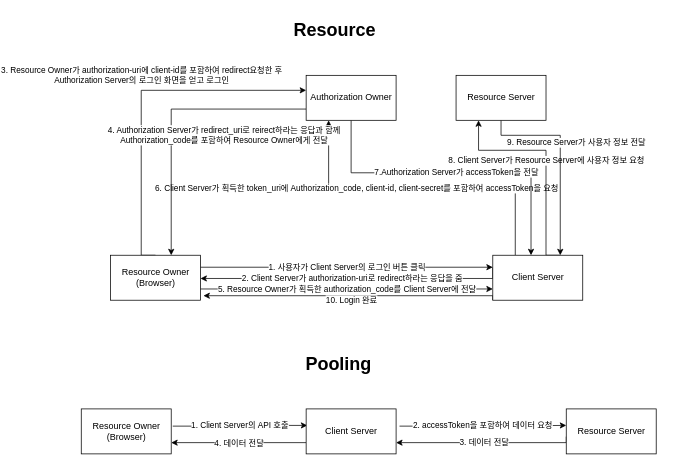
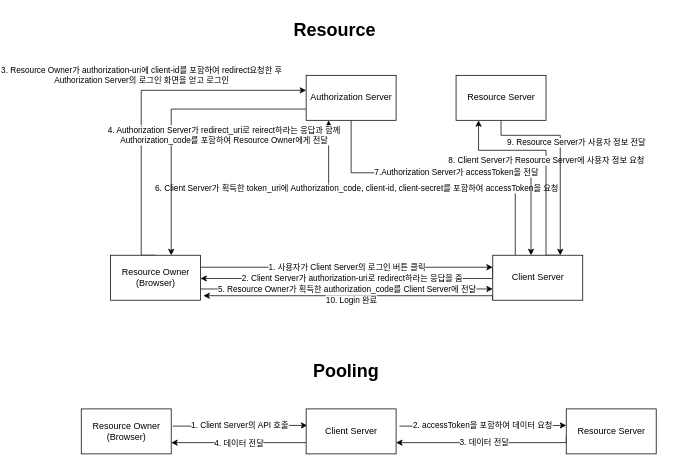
  <mxCell id="0" />
  <mxCell id="1" parent="0" />
  <mxCell id="2" value="2. Client Server가 authorization-uri로 redirect하라는 응답을 줌" style="edgeStyle=orthogonalEdgeStyle;rounded=0;orthogonalLoop=1;jettySize=auto;html=1;exitX=0;exitY=0.5;exitDx=0;exitDy=0;entryX=1;entryY=0.75;entryDx=0;entryDy=0;" edge="1" parent="1"><mxGeometry relative="1" as="geometry"><mxPoint x="569.5" y="356" as="sourcePoint" /><mxPoint x="179.5" y="371" as="targetPoint" /><Array as="points"><mxPoint x="569.5" y="371" /></Array></mxGeometry></mxCell>
  <mxCell id="3" style="edgeStyle=orthogonalEdgeStyle;rounded=0;orthogonalLoop=1;jettySize=auto;html=1;exitX=0.25;exitY=0;exitDx=0;exitDy=0;entryX=0.25;entryY=1;entryDx=0;entryDy=0;" edge="1" parent="1" source="7" target="14"><mxGeometry relative="1" as="geometry" /></mxCell>
  <mxCell id="4" value="6. Client Server가 획득한 token_uri에 Authorization_code, client-id, client-secret를 포함하여 accessToken을 요청" style="edgeLabel;html=1;align=center;verticalAlign=middle;resizable=0;points=[];" vertex="1" connectable="0" parent="3"><mxGeometry x="0.408" relative="1" as="geometry"><mxPoint as="offset" /></mxGeometry></mxCell>
  <mxCell id="5" value="8. Client Server가 Resource Server에 사용자 정보 요청" style="edgeStyle=orthogonalEdgeStyle;rounded=0;orthogonalLoop=1;jettySize=auto;html=1;exitX=0.75;exitY=0;exitDx=0;exitDy=0;entryX=0.25;entryY=1;entryDx=0;entryDy=0;" edge="1" parent="1" source="7" target="16"><mxGeometry relative="1" as="geometry"><Array as="points"><mxPoint x="640.5" y="340" /><mxPoint x="640.5" y="200" /><mxPoint x="550.5" y="200" /></Array></mxGeometry></mxCell>
  <mxCell id="6" value="10. Login 완료" style="edgeStyle=orthogonalEdgeStyle;rounded=0;orthogonalLoop=1;jettySize=auto;html=1;exitX=0;exitY=1;exitDx=0;exitDy=0;entryX=1.033;entryY=0.9;entryDx=0;entryDy=0;entryPerimeter=0;" edge="1" parent="1" source="7" target="11"><mxGeometry x="-0.005" y="6" relative="1" as="geometry"><Array as="points"><mxPoint x="569.5" y="394" /></Array><mxPoint as="offset" /></mxGeometry></mxCell>
  <mxCell id="7" value="Client Server" style="rounded=0;whiteSpace=wrap;html=1;" vertex="1" parent="1"><mxGeometry x="569.5" y="340" width="120" height="60" as="geometry" /></mxCell>
  <mxCell id="8" value="1. 사용자가 Client Server의 로그인 버튼 클릭" style="edgeStyle=orthogonalEdgeStyle;rounded=0;orthogonalLoop=1;jettySize=auto;html=1;exitX=1;exitY=0.5;exitDx=0;exitDy=0;" edge="1" parent="1"><mxGeometry relative="1" as="geometry"><mxPoint x="179.5" y="356" as="sourcePoint" /><mxPoint x="569.5" y="356" as="targetPoint" /></mxGeometry></mxCell>
  <mxCell id="9" value="3. Resource Owner가 authorization-uri에 client-id를 포함하여 redirect요청한 후&lt;br&gt;Authorization Server의 로그인 화면을 얻고 로그인" style="edgeStyle=orthogonalEdgeStyle;rounded=0;orthogonalLoop=1;jettySize=auto;html=1;exitX=0.5;exitY=0;exitDx=0;exitDy=0;" edge="1" parent="1" source="11"><mxGeometry x="0.041" y="20" relative="1" as="geometry"><mxPoint x="320.5" y="120" as="targetPoint" /><Array as="points"><mxPoint x="100.5" y="340" /><mxPoint x="100.5" y="120" /></Array><mxPoint as="offset" /></mxGeometry></mxCell>
  <mxCell id="10" value="5. Resource Owner가 획득한 authorization_code를 Client Server에 전달" style="edgeStyle=orthogonalEdgeStyle;rounded=0;orthogonalLoop=1;jettySize=auto;html=1;exitX=1;exitY=0.75;exitDx=0;exitDy=0;entryX=0;entryY=0.75;entryDx=0;entryDy=0;" edge="1" parent="1" source="11" target="7"><mxGeometry relative="1" as="geometry" /></mxCell>
  <mxCell id="11" value="Resource Owner&lt;br&gt;(Browser)" style="rounded=0;whiteSpace=wrap;html=1;" vertex="1" parent="1"><mxGeometry x="59.5" y="340" width="120" height="60" as="geometry" /></mxCell>
  <mxCell id="12" value="4. Authorization Server가 redirect_uri로 reirect하라는 응답과 함께&lt;br&gt;Authorization_code를 포함하여 Resource Owner에게 전달" style="edgeStyle=orthogonalEdgeStyle;rounded=0;orthogonalLoop=1;jettySize=auto;html=1;exitX=0;exitY=0.75;exitDx=0;exitDy=0;" edge="1" parent="1" source="14" target="11"><mxGeometry x="-0.413" y="35" relative="1" as="geometry"><Array as="points"><mxPoint x="140.5" y="145" /></Array><mxPoint as="offset" /></mxGeometry></mxCell>
  <mxCell id="13" value="7.Authorization Server가 accessToken을 전달" style="edgeStyle=orthogonalEdgeStyle;rounded=0;orthogonalLoop=1;jettySize=auto;html=1;exitX=0.5;exitY=1;exitDx=0;exitDy=0;" edge="1" parent="1" source="14" target="7"><mxGeometry relative="1" as="geometry"><Array as="points"><mxPoint x="380.5" y="230" /><mxPoint x="620.5" y="230" /></Array></mxGeometry></mxCell>
- <mxCell id="14" value="Authorization Owner" style="rounded=0;whiteSpace=wrap;html=1;" vertex="1" parent="1"><mxGeometry x="320.5" y="100" width="120" height="60" as="geometry" /></mxCell>
+ <mxCell id="14" value="Authorization Server" style="rounded=0;whiteSpace=wrap;html=1;" vertex="1" parent="1"><mxGeometry x="320.5" y="100" width="120" height="60" as="geometry" /></mxCell>
  <mxCell id="15" value="9. Resource Server가 사용자 정보 전달" style="edgeStyle=orthogonalEdgeStyle;rounded=0;orthogonalLoop=1;jettySize=auto;html=1;exitX=0.5;exitY=1;exitDx=0;exitDy=0;entryX=0.75;entryY=0;entryDx=0;entryDy=0;" edge="1" parent="1" source="16" target="7"><mxGeometry x="-0.158" y="21" relative="1" as="geometry"><Array as="points"><mxPoint x="580.5" y="180" /><mxPoint x="659.5" y="180" /></Array><mxPoint as="offset" /></mxGeometry></mxCell>
  <mxCell id="16" value="Resource Server" style="rounded=0;whiteSpace=wrap;html=1;" vertex="1" parent="1"><mxGeometry x="520.5" y="100" width="120" height="60" as="geometry" /></mxCell>
  <mxCell id="17" value="&lt;h1&gt;Resource Login&lt;/h1&gt;" style="text;html=1;strokeColor=none;fillColor=none;spacing=5;spacingTop=-20;whiteSpace=wrap;overflow=hidden;rounded=0;" vertex="1" parent="1"><mxGeometry x="298.5" y="20" width="151" height="40" as="geometry" /></mxCell>
  <mxCell id="18" value="1. Client Server의 API 호출" style="edgeStyle=orthogonalEdgeStyle;rounded=0;orthogonalLoop=1;jettySize=auto;html=1;exitX=1.017;exitY=0.383;exitDx=0;exitDy=0;exitPerimeter=0;entryX=0.013;entryY=0.367;entryDx=0;entryDy=0;entryPerimeter=0;" edge="1" parent="1" source="19" target="22"><mxGeometry relative="1" as="geometry"><mxPoint x="140" y="568" as="sourcePoint" /><mxPoint x="314" y="568" as="targetPoint" /></mxGeometry></mxCell>
  <mxCell id="19" value="Resource Owner&lt;br&gt;(Browser)" style="rounded=0;whiteSpace=wrap;html=1;" vertex="1" parent="1"><mxGeometry x="20.5" y="545" width="120" height="60" as="geometry" /></mxCell>
  <mxCell id="20" value="2. accessToken을 포함하여 데이터 요청" style="edgeStyle=orthogonalEdgeStyle;rounded=0;orthogonalLoop=1;jettySize=auto;html=1;exitX=1.038;exitY=0.383;exitDx=0;exitDy=0;exitPerimeter=0;" edge="1" parent="1" source="22"><mxGeometry relative="1" as="geometry"><mxPoint x="374.5" y="567" as="sourcePoint" /><mxPoint x="667.5" y="567" as="targetPoint" /></mxGeometry></mxCell>
  <mxCell id="21" value="4. 데이터 전달" style="edgeStyle=orthogonalEdgeStyle;rounded=0;orthogonalLoop=1;jettySize=auto;html=1;exitX=0;exitY=0.75;exitDx=0;exitDy=0;entryX=1;entryY=0.75;entryDx=0;entryDy=0;" edge="1" parent="1" source="22"><mxGeometry relative="1" as="geometry"><mxPoint x="314.5" y="590" as="sourcePoint" /><mxPoint x="140.5" y="590" as="targetPoint" /></mxGeometry></mxCell>
  <mxCell id="22" value="Client Server" style="rounded=0;whiteSpace=wrap;html=1;" vertex="1" parent="1"><mxGeometry x="320.5" y="545" width="120" height="60" as="geometry" /></mxCell>
  <mxCell id="23" value="3. 데이터 전달" style="edgeStyle=orthogonalEdgeStyle;rounded=0;orthogonalLoop=1;jettySize=auto;html=1;exitX=0;exitY=0.75;exitDx=0;exitDy=0;entryX=1;entryY=0.75;entryDx=0;entryDy=0;" edge="1" parent="1" target="22"><mxGeometry relative="1" as="geometry"><mxPoint x="667.5" y="582" as="sourcePoint" /><mxPoint x="374.5" y="582" as="targetPoint" /><Array as="points"><mxPoint x="667.5" y="590" /></Array></mxGeometry></mxCell>
  <mxCell id="24" value="Resource Server" style="rounded=0;whiteSpace=wrap;html=1;" vertex="1" parent="1"><mxGeometry x="667.5" y="545" width="120" height="60" as="geometry" /></mxCell>
- <mxCell id="25" value="&lt;h1&gt;Pooling&lt;/h1&gt;" style="text;html=1;strokeColor=none;fillColor=none;spacing=5;spacingTop=-20;whiteSpace=wrap;overflow=hidden;rounded=0;" vertex="1" parent="1"><mxGeometry x="314.5" y="465" width="99" height="40" as="geometry" /></mxCell>
+ <mxCell id="25" value="&lt;h1&gt;Pooling&lt;/h1&gt;" style="text;html=1;strokeColor=none;fillColor=none;spacing=5;spacingTop=-20;whiteSpace=wrap;overflow=hidden;rounded=0;" vertex="1" parent="1"><mxGeometry x="324.5" y="475" width="99" height="40" as="geometry" /></mxCell>
